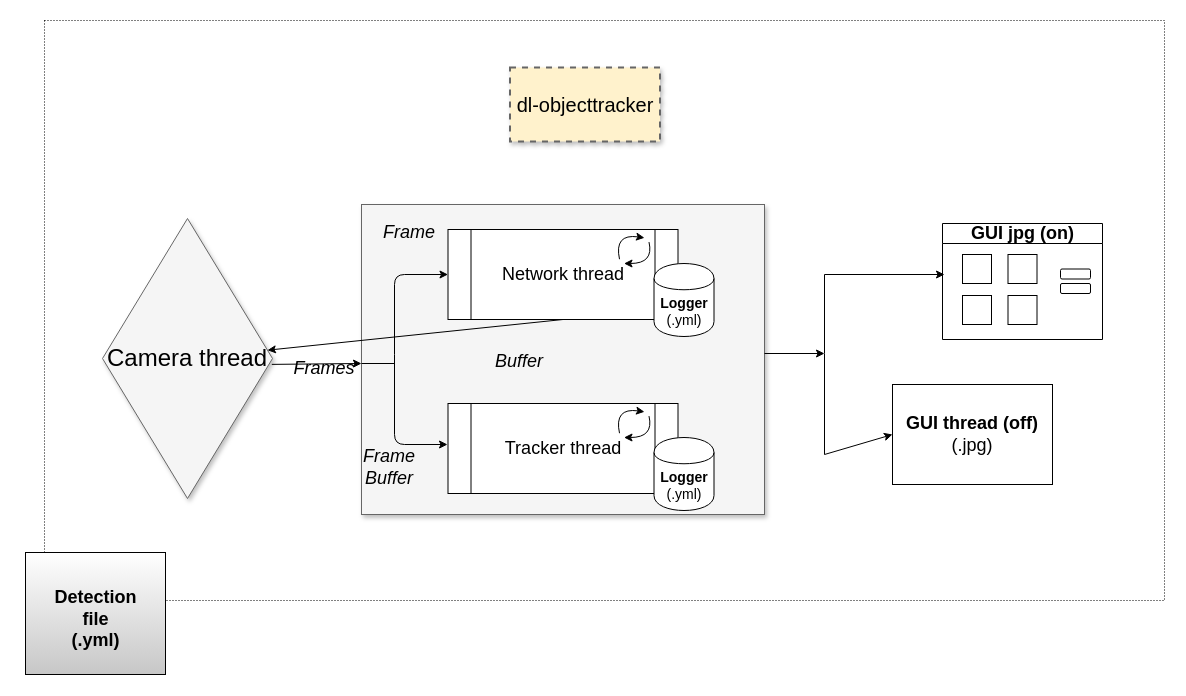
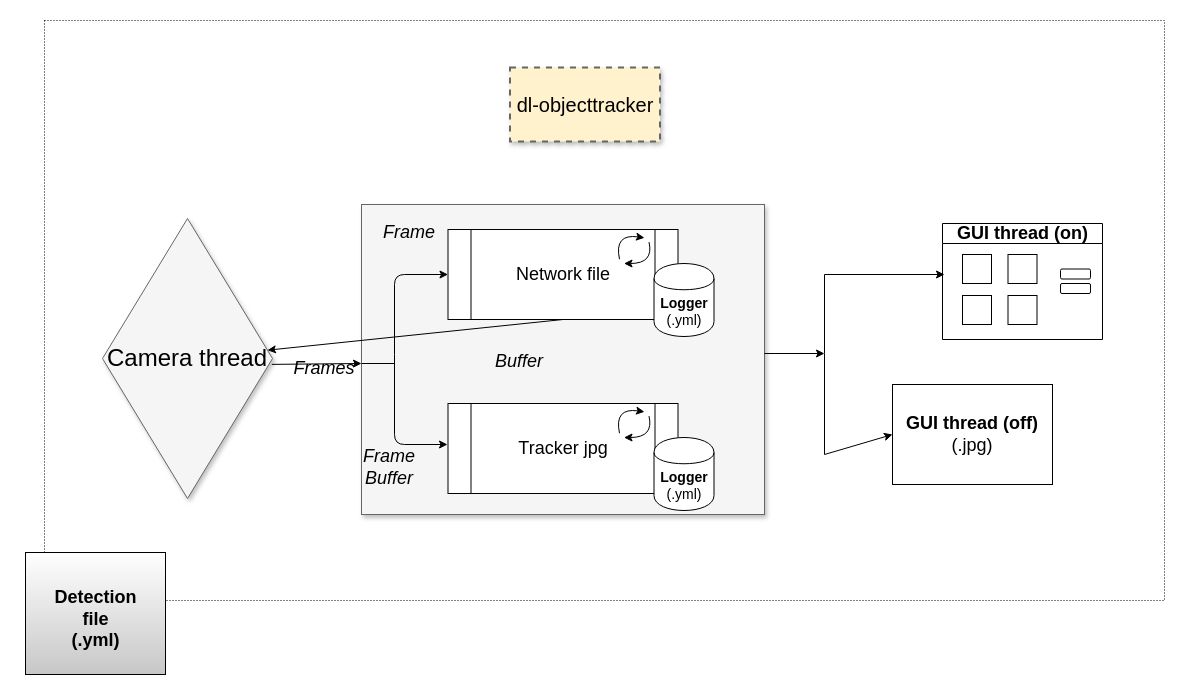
  <mxCell id="0" style=";html=1;" />
  <mxCell id="1" style=";html=1;" parent="0" />
  <mxCell id="2" value="&lt;div&gt;dl-objecttracker&lt;/div&gt;" style="whiteSpace=wrap;html=1;shadow=1;fontSize=20;fillColor=#fff2cc;strokeColor=#666666;strokeWidth=2;dashed=1;" parent="1" vertex="1"><mxGeometry x="509.5" y="67" width="150" height="74" as="geometry" /></mxCell>
  <mxCell id="3" value="" style="whiteSpace=wrap;html=1;shadow=1;fontSize=18;fillColor=#f5f5f5;strokeColor=#666666;" parent="1" vertex="1"><mxGeometry x="361" y="204" width="403" height="310" as="geometry" /></mxCell>
  <mxCell id="4" value="&lt;font style=&quot;font-size: 24px&quot;&gt;Camera thread&lt;/font&gt;" style="rhombus;whiteSpace=wrap;html=1;shadow=1;fontSize=18;fillColor=#f5f5f5;strokeColor=#666666;" parent="1" vertex="1"><mxGeometry x="102" y="218" width="170" height="280" as="geometry" /></mxCell>
- <mxCell id="5" value="&lt;font style=&quot;font-size: 18px&quot;&gt;Network thread&lt;/font&gt;" style="shape=process;whiteSpace=wrap;html=1;backgroundOutline=1;" parent="1" vertex="1"><mxGeometry x="447.5" y="229" width="230" height="90" as="geometry" /></mxCell>
- <mxCell id="6" value="&lt;font style=&quot;font-size: 18px&quot;&gt;Tracker thread&lt;/font&gt;" style="shape=process;whiteSpace=wrap;html=1;backgroundOutline=1;" parent="1" vertex="1"><mxGeometry x="447.5" y="403" width="230" height="90" as="geometry" /></mxCell>
+ <mxCell id="5" value="&lt;font style=&quot;font-size: 18px&quot;&gt;Network file&lt;/font&gt;" style="shape=process;whiteSpace=wrap;html=1;backgroundOutline=1;" parent="1" vertex="1"><mxGeometry x="447.5" y="229" width="230" height="90" as="geometry" /></mxCell>
+ <mxCell id="6" value="&lt;font style=&quot;font-size: 18px&quot;&gt;Tracker jpg&lt;/font&gt;" style="shape=process;whiteSpace=wrap;html=1;backgroundOutline=1;" parent="1" vertex="1"><mxGeometry x="447.5" y="403" width="230" height="90" as="geometry" /></mxCell>
  <mxCell id="7" value="" style="endArrow=classic;html=1;align=center;exitX=0.996;exitY=0.521;exitDx=0;exitDy=0;exitPerimeter=0;" parent="1" edge="1" source="4"><mxGeometry width="50" height="50" relative="1" as="geometry"><mxPoint x="291" y="363" as="sourcePoint" /><mxPoint x="361" y="363" as="targetPoint" /></mxGeometry></mxCell>
  <mxCell id="8" value="&lt;font style=&quot;font-size: 18px&quot;&gt;&lt;i&gt;Frames&lt;/i&gt;&lt;/font&gt;" style="text;html=1;strokeColor=none;fillColor=none;align=center;verticalAlign=middle;whiteSpace=wrap;rounded=0;" parent="1" vertex="1"><mxGeometry x="304" y="358" width="40" height="20" as="geometry" /></mxCell>
  <mxCell id="9" value="" style="endArrow=classic;html=1;align=center;exitX=0.5;exitY=1;exitDx=0;exitDy=0;" parent="1" source="5" target="4" edge="1"><mxGeometry width="50" height="50" relative="1" as="geometry"><mxPoint x="562.5" y="333" as="sourcePoint" /><mxPoint x="563" y="374" as="targetPoint" /></mxGeometry></mxCell>
  <mxCell id="10" value="" style="endArrow=classic;html=1;align=center;" parent="1" edge="1"><mxGeometry width="50" height="50" relative="1" as="geometry"><mxPoint x="394" y="354" as="sourcePoint" /><mxPoint x="447" y="444" as="targetPoint" /><Array as="points"><mxPoint x="394" y="444" /></Array></mxGeometry></mxCell>
  <mxCell id="11" value="" style="endArrow=none;html=1;align=center;" parent="1" edge="1"><mxGeometry width="50" height="50" relative="1" as="geometry"><mxPoint x="361" y="363" as="sourcePoint" /><mxPoint x="394" y="363" as="targetPoint" /></mxGeometry></mxCell>
  <mxCell id="12" value="" style="endArrow=classic;html=1;align=center;entryX=0;entryY=0.5;entryDx=0;entryDy=0;" parent="1" target="5" edge="1"><mxGeometry width="50" height="50" relative="1" as="geometry"><mxPoint x="394" y="354" as="sourcePoint" /><mxPoint x="424" y="264" as="targetPoint" /><Array as="points"><mxPoint x="394" y="274" /></Array></mxGeometry></mxCell>
  <mxCell id="13" value="&lt;font style=&quot;font-size: 18px&quot;&gt;&lt;i&gt;Frame Buffer&lt;/i&gt;&lt;/font&gt;" style="text;html=1;strokeColor=none;fillColor=none;align=center;verticalAlign=middle;whiteSpace=wrap;rounded=0;" parent="1" vertex="1"><mxGeometry x="369" y="457" width="40" height="20" as="geometry" /></mxCell>
  <mxCell id="14" value="&lt;font style=&quot;font-size: 18px&quot;&gt;&lt;i&gt;Frame&lt;/i&gt;&lt;/font&gt;" style="text;html=1;strokeColor=none;fillColor=none;align=center;verticalAlign=middle;whiteSpace=wrap;rounded=0;" parent="1" vertex="1"><mxGeometry x="389" y="222" width="40" height="20" as="geometry" /></mxCell>
  <mxCell id="15" value="&lt;font style=&quot;font-size: 18px&quot;&gt;&lt;i&gt;Buffer&lt;/i&gt;&lt;/font&gt;" style="text;html=1;strokeColor=none;fillColor=none;align=center;verticalAlign=middle;whiteSpace=wrap;rounded=0;" parent="1" vertex="1"><mxGeometry x="498.5" y="351" width="40" height="20" as="geometry" /></mxCell>
  <mxCell id="16" value="" style="endArrow=none;html=1;align=center;endFill=0;" parent="1" edge="1"><mxGeometry width="50" height="50" relative="1" as="geometry"><mxPoint x="824" y="353" as="sourcePoint" /><mxPoint x="824" y="274" as="targetPoint" /></mxGeometry></mxCell>
  <mxCell id="17" value="" style="endArrow=classic;html=1;align=center;endFill=1;" parent="1" edge="1"><mxGeometry width="50" height="50" relative="1" as="geometry"><mxPoint x="764" y="353" as="sourcePoint" /><mxPoint x="824" y="353" as="targetPoint" /></mxGeometry></mxCell>
  <mxCell id="18" value="" style="endArrow=none;html=1;align=center;" parent="1" edge="1"><mxGeometry width="50" height="50" relative="1" as="geometry"><mxPoint x="824" y="454" as="sourcePoint" /><mxPoint x="824" y="353" as="targetPoint" /></mxGeometry></mxCell>
  <mxCell id="19" value="&lt;div&gt;&lt;font style=&quot;font-size: 18px&quot;&gt;&lt;b&gt;GUI thread (off)&lt;/b&gt;&lt;/font&gt;&lt;/div&gt;&lt;div&gt;&lt;font style=&quot;font-size: 18px&quot;&gt;(.jpg)&lt;/font&gt;&lt;br&gt;&lt;b&gt;&lt;/b&gt;&lt;/div&gt;" style="rounded=0;whiteSpace=wrap;html=1;" parent="1" vertex="1"><mxGeometry x="892" y="384" width="160" height="100" as="geometry" /></mxCell>
  <mxCell id="20" value="" style="endArrow=classic;html=1;align=center;verticalAlign=middle;startArrow=none;startFill=0;endFill=1;" parent="1" edge="1"><mxGeometry width="50" height="50" relative="1" as="geometry"><mxPoint x="824" y="274" as="sourcePoint" /><mxPoint x="944" y="274" as="targetPoint" /></mxGeometry></mxCell>
  <mxCell id="21" value="" style="endArrow=classic;html=1;align=center;entryX=0;entryY=0.5;entryDx=0;entryDy=0;endFill=1;" parent="1" target="19" edge="1"><mxGeometry width="50" height="50" relative="1" as="geometry"><mxPoint x="824" y="454" as="sourcePoint" /><mxPoint x="874" y="454" as="targetPoint" /></mxGeometry></mxCell>
  <mxCell id="22" value="" style="group" parent="1" vertex="1" connectable="0"><mxGeometry x="613.5" y="407" width="40" height="30" as="geometry" /></mxCell>
  <mxCell id="23" value="" style="curved=1;endArrow=classic;html=1;align=center;" parent="22" edge="1"><mxGeometry width="50" height="50" relative="1" as="geometry"><mxPoint x="5.5" y="25.714" as="sourcePoint" /><mxPoint x="30.5" y="4.286" as="targetPoint" /><Array as="points"><mxPoint /></Array></mxGeometry></mxCell>
  <mxCell id="24" value="" style="curved=1;endArrow=classic;html=1;align=center;" parent="22" edge="1"><mxGeometry width="50" height="50" relative="1" as="geometry"><mxPoint x="35.0" y="8.571" as="sourcePoint" /><mxPoint x="10.0" y="30" as="targetPoint" /><Array as="points"><mxPoint x="40" y="30" /></Array></mxGeometry></mxCell>
  <mxCell id="25" value="" style="group" parent="1" vertex="1" connectable="0"><mxGeometry x="613.5" y="233" width="40" height="30" as="geometry" /></mxCell>
  <mxCell id="26" value="" style="curved=1;endArrow=classic;html=1;align=center;" parent="25" edge="1"><mxGeometry width="50" height="50" relative="1" as="geometry"><mxPoint x="5.5" y="25.714" as="sourcePoint" /><mxPoint x="30.5" y="4.286" as="targetPoint" /><Array as="points"><mxPoint /></Array></mxGeometry></mxCell>
  <mxCell id="27" value="" style="curved=1;endArrow=classic;html=1;align=center;" parent="25" edge="1"><mxGeometry width="50" height="50" relative="1" as="geometry"><mxPoint x="35.0" y="8.571" as="sourcePoint" /><mxPoint x="10.0" y="30" as="targetPoint" /><Array as="points"><mxPoint x="40" y="30" /></Array></mxGeometry></mxCell>
  <mxCell id="28" value="&lt;div&gt;&lt;font style=&quot;font-size: 14px&quot;&gt;&lt;b&gt;Logger&lt;/b&gt;&lt;/font&gt;&lt;/div&gt;&lt;div&gt;&lt;font style=&quot;font-size: 14px&quot;&gt;(.yml)&lt;/font&gt;&lt;br&gt;&lt;b&gt;&lt;/b&gt;&lt;/div&gt;" style="shape=cylinder;whiteSpace=wrap;html=1;boundedLbl=1;backgroundOutline=1;" parent="1" vertex="1"><mxGeometry x="653.5" y="263" width="60" height="73" as="geometry" /></mxCell>
  <mxCell id="29" value="" style="group" parent="1" vertex="1" connectable="0"><mxGeometry x="942" y="223" width="160" height="116" as="geometry" /></mxCell>
- <mxCell id="30" value="&lt;font style=&quot;font-size: 18px&quot;&gt;GUI jpg (on)&lt;/font&gt;" style="swimlane;html=1;startSize=20;horizontal=1;containerType=tree;" parent="29" vertex="1"><mxGeometry width="160" height="116" as="geometry"><mxRectangle x="1368" y="476" width="50" height="20" as="alternateBounds" /></mxGeometry></mxCell>
+ <mxCell id="30" value="&lt;font style=&quot;font-size: 18px&quot;&gt;GUI thread (on)&lt;/font&gt;" style="swimlane;html=1;startSize=20;horizontal=1;containerType=tree;" parent="29" vertex="1"><mxGeometry width="160" height="116" as="geometry"><mxRectangle x="1368" y="476" width="50" height="20" as="alternateBounds" /></mxGeometry></mxCell>
  <mxCell id="31" value="" style="whiteSpace=wrap;html=1;aspect=fixed;" parent="30" vertex="1"><mxGeometry x="20" y="31" width="29" height="29" as="geometry" /></mxCell>
  <mxCell id="32" value="" style="whiteSpace=wrap;html=1;aspect=fixed;" parent="30" vertex="1"><mxGeometry x="20" y="72" width="29" height="29" as="geometry" /></mxCell>
  <mxCell id="33" value="" style="rounded=1;whiteSpace=wrap;html=1;" parent="30" vertex="1"><mxGeometry x="118" y="45.5" width="30" height="10" as="geometry" /></mxCell>
  <mxCell id="34" value="" style="rounded=1;whiteSpace=wrap;html=1;" parent="30" vertex="1"><mxGeometry x="118" y="60" width="30" height="10" as="geometry" /></mxCell>
  <mxCell id="35" value="" style="whiteSpace=wrap;html=1;aspect=fixed;" parent="30" vertex="1"><mxGeometry x="65.5" y="31" width="29" height="29" as="geometry" /></mxCell>
  <mxCell id="36" value="" style="whiteSpace=wrap;html=1;aspect=fixed;" parent="30" vertex="1"><mxGeometry x="65.5" y="72" width="29" height="29" as="geometry" /></mxCell>
  <mxCell id="37" value="&lt;div&gt;&lt;font style=&quot;font-size: 14px&quot;&gt;&lt;b&gt;Logger&lt;/b&gt;&lt;/font&gt;&lt;/div&gt;&lt;div&gt;&lt;font style=&quot;font-size: 14px&quot;&gt;(.yml)&lt;/font&gt;&lt;br&gt;&lt;b&gt;&lt;/b&gt;&lt;/div&gt;" style="shape=cylinder;whiteSpace=wrap;html=1;boundedLbl=1;backgroundOutline=1;" vertex="1" parent="1"><mxGeometry x="653.5" y="437" width="60" height="73" as="geometry" /></mxCell>
  <mxCell id="38" value="" style="rounded=0;whiteSpace=wrap;html=1;shadow=0;glass=0;fillColor=none;dashed=1;dashPattern=1 2;" vertex="1" parent="1"><mxGeometry x="44" y="20" width="1120" height="580" as="geometry" /></mxCell>
  <mxCell id="39" value="" style="rounded=0;whiteSpace=wrap;html=1;shadow=0;glass=0;fillColor=#ffffff;gradientColor=#C7C7C7;" vertex="1" parent="1"><mxGeometry x="25" y="552" width="140" height="122" as="geometry" /></mxCell>
  <mxCell id="40" value="&lt;div align=&quot;center&quot;&gt;&lt;b&gt;&lt;font style=&quot;font-size: 18px&quot;&gt;Detection&lt;/font&gt;&lt;/b&gt;&lt;/div&gt;&lt;div align=&quot;center&quot;&gt;&lt;b&gt;&lt;font style=&quot;font-size: 18px&quot;&gt;file&lt;/font&gt;&lt;/b&gt;&lt;/div&gt;&lt;div align=&quot;center&quot;&gt;&lt;b&gt;&lt;font style=&quot;font-size: 18px&quot;&gt;(.yml)&lt;/font&gt;&lt;/b&gt;&lt;/div&gt;" style="text;html=1;align=center;" vertex="1" parent="1"><mxGeometry x="20" y="580" width="150" height="30" as="geometry" /></mxCell>
